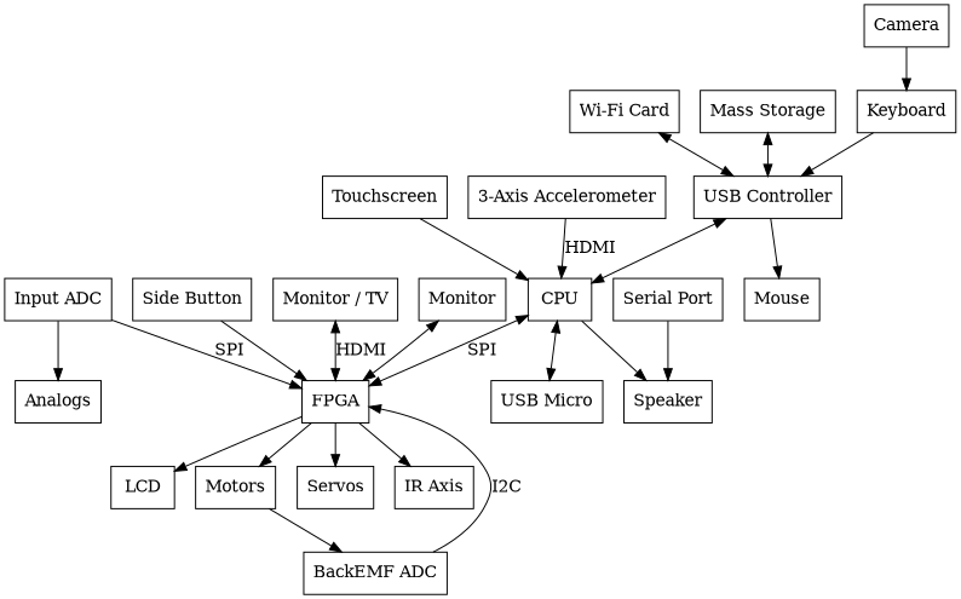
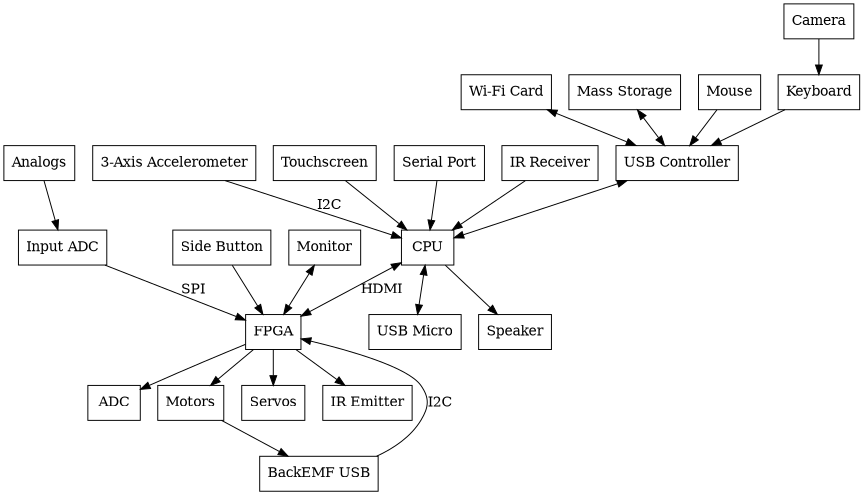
  digraph {
    normalize=true
    splines=spline
    node [shape=box]
    "USB Controller"
    CPU
    FPGA
    "USB Micro"
    Speaker
-   LCD
+   LCD [label=ADC]
    Motors
    Servos
-   "IR Emitter" [label="IR Axis"]
-   "BackEMF ADC"
+   "IR Emitter"
+   "BackEMF ADC" [label="BackEMF USB"]
    "3-Axis Accelerometer"
    "Wi-Fi Card"
    "Input ADC"
    "Mass Storage"
    Mouse
    Keyboard
    Camera
    Touchscreen
    "Side Button"
-   "Monitor / TV"
    n21 [label=Monitor]
    Analogs
    "Serial Port"
+   "IR Receiver"
    "USB Controller" -> CPU [dir=both]
-   CPU -> FPGA [dir=both label=SPI]
+   CPU -> FPGA [dir=both label=HDMI]
    CPU -> "USB Micro" [dir=both]
    CPU -> Speaker
    FPGA -> LCD
    FPGA -> Motors
    FPGA -> Servos
    FPGA -> "IR Emitter"
    Motors -> "BackEMF ADC"
    "BackEMF ADC" -> FPGA [label=I2C]
-   "3-Axis Accelerometer" -> CPU [label=HDMI]
+   "3-Axis Accelerometer" -> CPU [label=I2C]
    "Wi-Fi Card" -> "USB Controller" [dir=both]
    "Input ADC" -> FPGA [label=SPI]
    "Mass Storage" -> "USB Controller" [dir=both]
-   "USB Controller" -> Mouse
+   Mouse -> "USB Controller"
    Keyboard -> "USB Controller"
    Camera -> Keyboard
    Touchscreen -> CPU
    "Side Button" -> FPGA
-   "Monitor / TV" -> FPGA [dir=both label=HDMI]
    n21 -> FPGA [dir=both]
-   "Input ADC" -> Analogs
-   "Serial Port" -> Speaker
+   Analogs -> "Input ADC"
+   "Serial Port" -> CPU
+   "IR Receiver" -> CPU
  }
